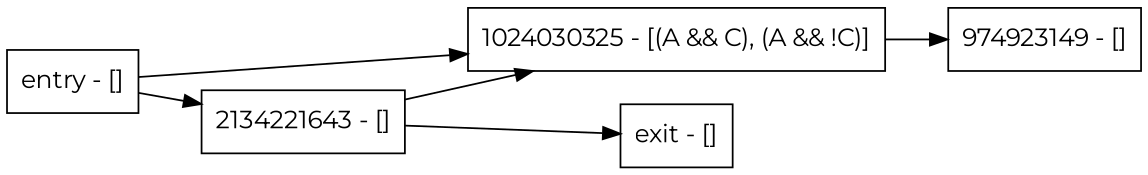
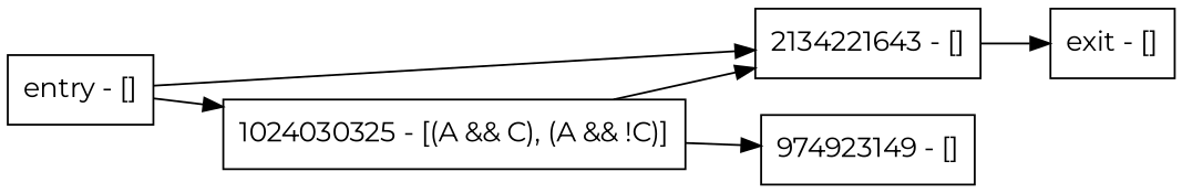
  digraph {
    fontname=Montserrat
    rankdir=LR
    node [fontname=Montserrat shape=record]
    edge [fontname=Montserrat]
    n1 [label="entry - []"]
    n2 [label="1024030325 - [(A && C), (A && !C)]"]
    n3 [label="2134221643 - []"]
    n4 [label="974923149 - []"]
    n5 [label="exit - []"]
    n1 -> n2
    n1 -> n3
-   n3 -> n2
+   n2 -> n3
    n2 -> n4
    n3 -> n5
  }
